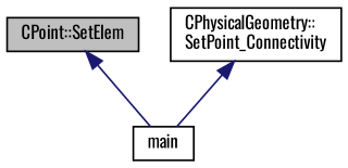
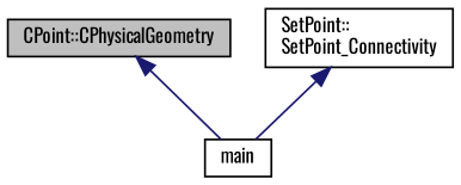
  digraph {
    fontname=Oswald
    rankdir=TB
    node [color=black fillcolor=white fontname=Oswald fontsize=10 shape=record style=filled]
    edge [color=midnightblue dir=back fontname=Oswald fontsize=10 labelfontname=Helvetica labelfontsize=10 style=solid]
-   n1 [fillcolor=grey75 fontcolor=black height=0.2 label="CPoint::SetElem" width=0.4]
+   n1 [fillcolor=grey75 fontcolor=black height=0.2 label="CPoint::CPhysicalGeometry" width=0.4]
    n2 [height=0.2 label=main width=0.4]
-   n3 [height=0.2 label="CPhysicalGeometry::\lSetPoint_Connectivity" width=0.4]
+   n3 [height=0.2 label="SetPoint::\lSetPoint_Connectivity" width=0.4]
    n1 -> n2
    n3 -> n2
  }
